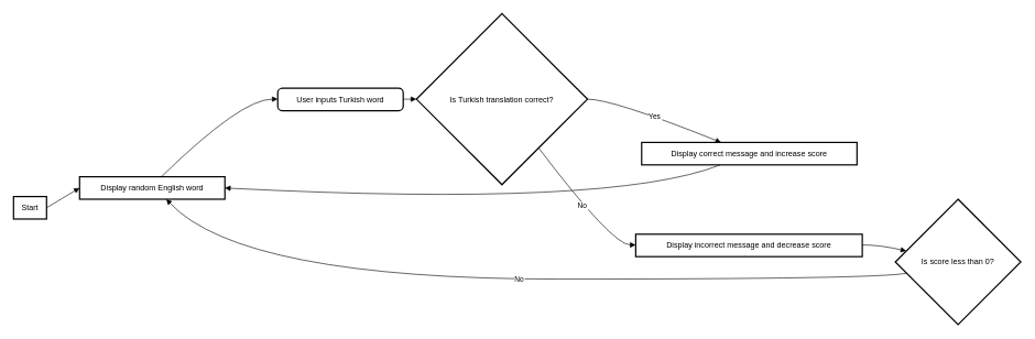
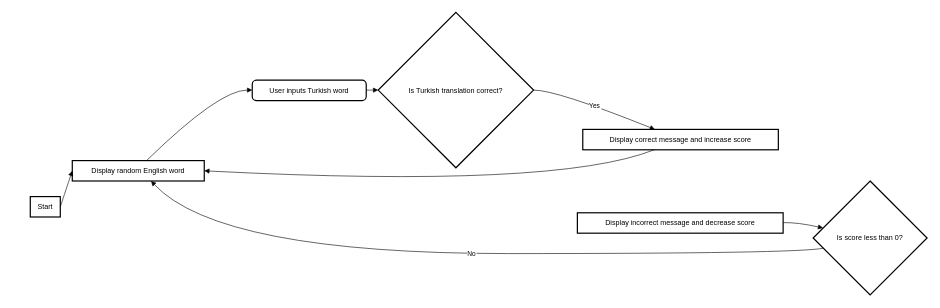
  <mxCell id="0" />
  <mxCell id="1" parent="0" />
- <mxCell id="2" value="Start" style="whiteSpace=wrap;strokeWidth=2;" vertex="1" parent="1"><mxGeometry y="297" width="50" height="34" as="geometry" x="20" /></mxCell>
+ <mxCell id="2" value="Start" style="whiteSpace=wrap;strokeWidth=2;" vertex="1" parent="1"><mxGeometry x="50" y="327" width="50" height="34" as="geometry" /></mxCell>
  <mxCell id="3" value="Display random English word" style="whiteSpace=wrap;strokeWidth=2;" vertex="1" parent="1"><mxGeometry x="120" y="267" width="220" height="34" as="geometry" /></mxCell>
  <mxCell id="4" value="User inputs Turkish word" style="rounded=1;absoluteArcSize=1;arcSize=14;whiteSpace=wrap;strokeWidth=2;" vertex="1" parent="1"><mxGeometry x="420" y="133" width="190" height="34" as="geometry" /></mxCell>
  <mxCell id="5" value="Is Turkish translation correct?" style="rhombus;strokeWidth=2;whiteSpace=wrap;" vertex="1" parent="1"><mxGeometry x="630" width="259" height="259" as="geometry" y="20" /></mxCell>
  <mxCell id="6" value="Display correct message and increase score" style="whiteSpace=wrap;strokeWidth=2;" vertex="1" parent="1"><mxGeometry x="971" y="215" width="326" height="34" as="geometry" /></mxCell>
  <mxCell id="7" value="Display incorrect message and decrease score" style="whiteSpace=wrap;strokeWidth=2;" vertex="1" parent="1"><mxGeometry x="962" y="354" width="343" height="34" as="geometry" /></mxCell>
  <mxCell id="8" value="Is score less than 0?" style="rhombus;strokeWidth=2;whiteSpace=wrap;" vertex="1" parent="1"><mxGeometry x="1355" y="301" width="190" height="190" as="geometry" /></mxCell>
  <mxCell id="9" value="" style="curved=1;startArrow=none;endArrow=block;exitX=1.0;exitY=0.5;entryX=0.0;entryY=0.5;" edge="1" parent="1" source="2" target="3"><mxGeometry relative="1" as="geometry"><Array as="points" /></mxGeometry></mxCell>
  <mxCell id="10" value="" style="curved=1;startArrow=none;endArrow=block;exitX=0.562;exitY=0.007;entryX=-0.001;entryY=0.485;" edge="1" parent="1" source="3" target="4"><mxGeometry relative="1" as="geometry"><Array as="points"><mxPoint x="365" y="149" /></Array></mxGeometry></mxCell>
  <mxCell id="11" value="" style="curved=1;startArrow=none;endArrow=block;exitX=1.001;exitY=0.485;entryX=0.001;entryY=0.5;" edge="1" parent="1" source="4" target="5"><mxGeometry relative="1" as="geometry"><Array as="points" /></mxGeometry></mxCell>
  <mxCell id="12" value="Yes" style="curved=1;startArrow=none;endArrow=block;exitX=1.001;exitY=0.5;entryX=0.369;entryY=-0.0;" edge="1" parent="1" source="5" target="6"><mxGeometry relative="1" as="geometry"><Array as="points"><mxPoint x="926" y="149" /></Array></mxGeometry></mxCell>
- <mxCell id="13" value="No" style="curved=1;startArrow=none;endArrow=block;exitX=0.876;exitY=1.0;entryX=-0.0;entryY=0.481;" edge="1" parent="1" source="5" target="7"><mxGeometry relative="1" as="geometry"><Array as="points"><mxPoint x="926" y="370" /></Array></mxGeometry></mxCell>
  <mxCell id="14" value="" style="curved=1;startArrow=none;endArrow=block;exitX=1.001;exitY=0.481;entryX=0.001;entryY=0.394;" edge="1" parent="1" source="7" target="8"><mxGeometry relative="1" as="geometry"><Array as="points"><mxPoint x="1330" y="370" /></Array></mxGeometry></mxCell>
  <mxCell id="15" value="No" style="curved=1;startArrow=none;endArrow=block;exitX=0.001;exitY=0.609;entryX=0.595;entryY=0.992;" edge="1" parent="1" source="8" target="3"><mxGeometry relative="1" as="geometry"><Array as="points"><mxPoint x="1330" y="422" /><mxPoint x="365" y="422" /></Array></mxGeometry></mxCell>
  <mxCell id="16" value="" style="curved=1;startArrow=none;endArrow=block;exitX=0.369;exitY=0.985;entryX=0.999;entryY=0.5;" edge="1" parent="1" source="6" target="3"><mxGeometry relative="1" as="geometry"><Array as="points"><mxPoint x="926" y="314" /></Array></mxGeometry></mxCell>
